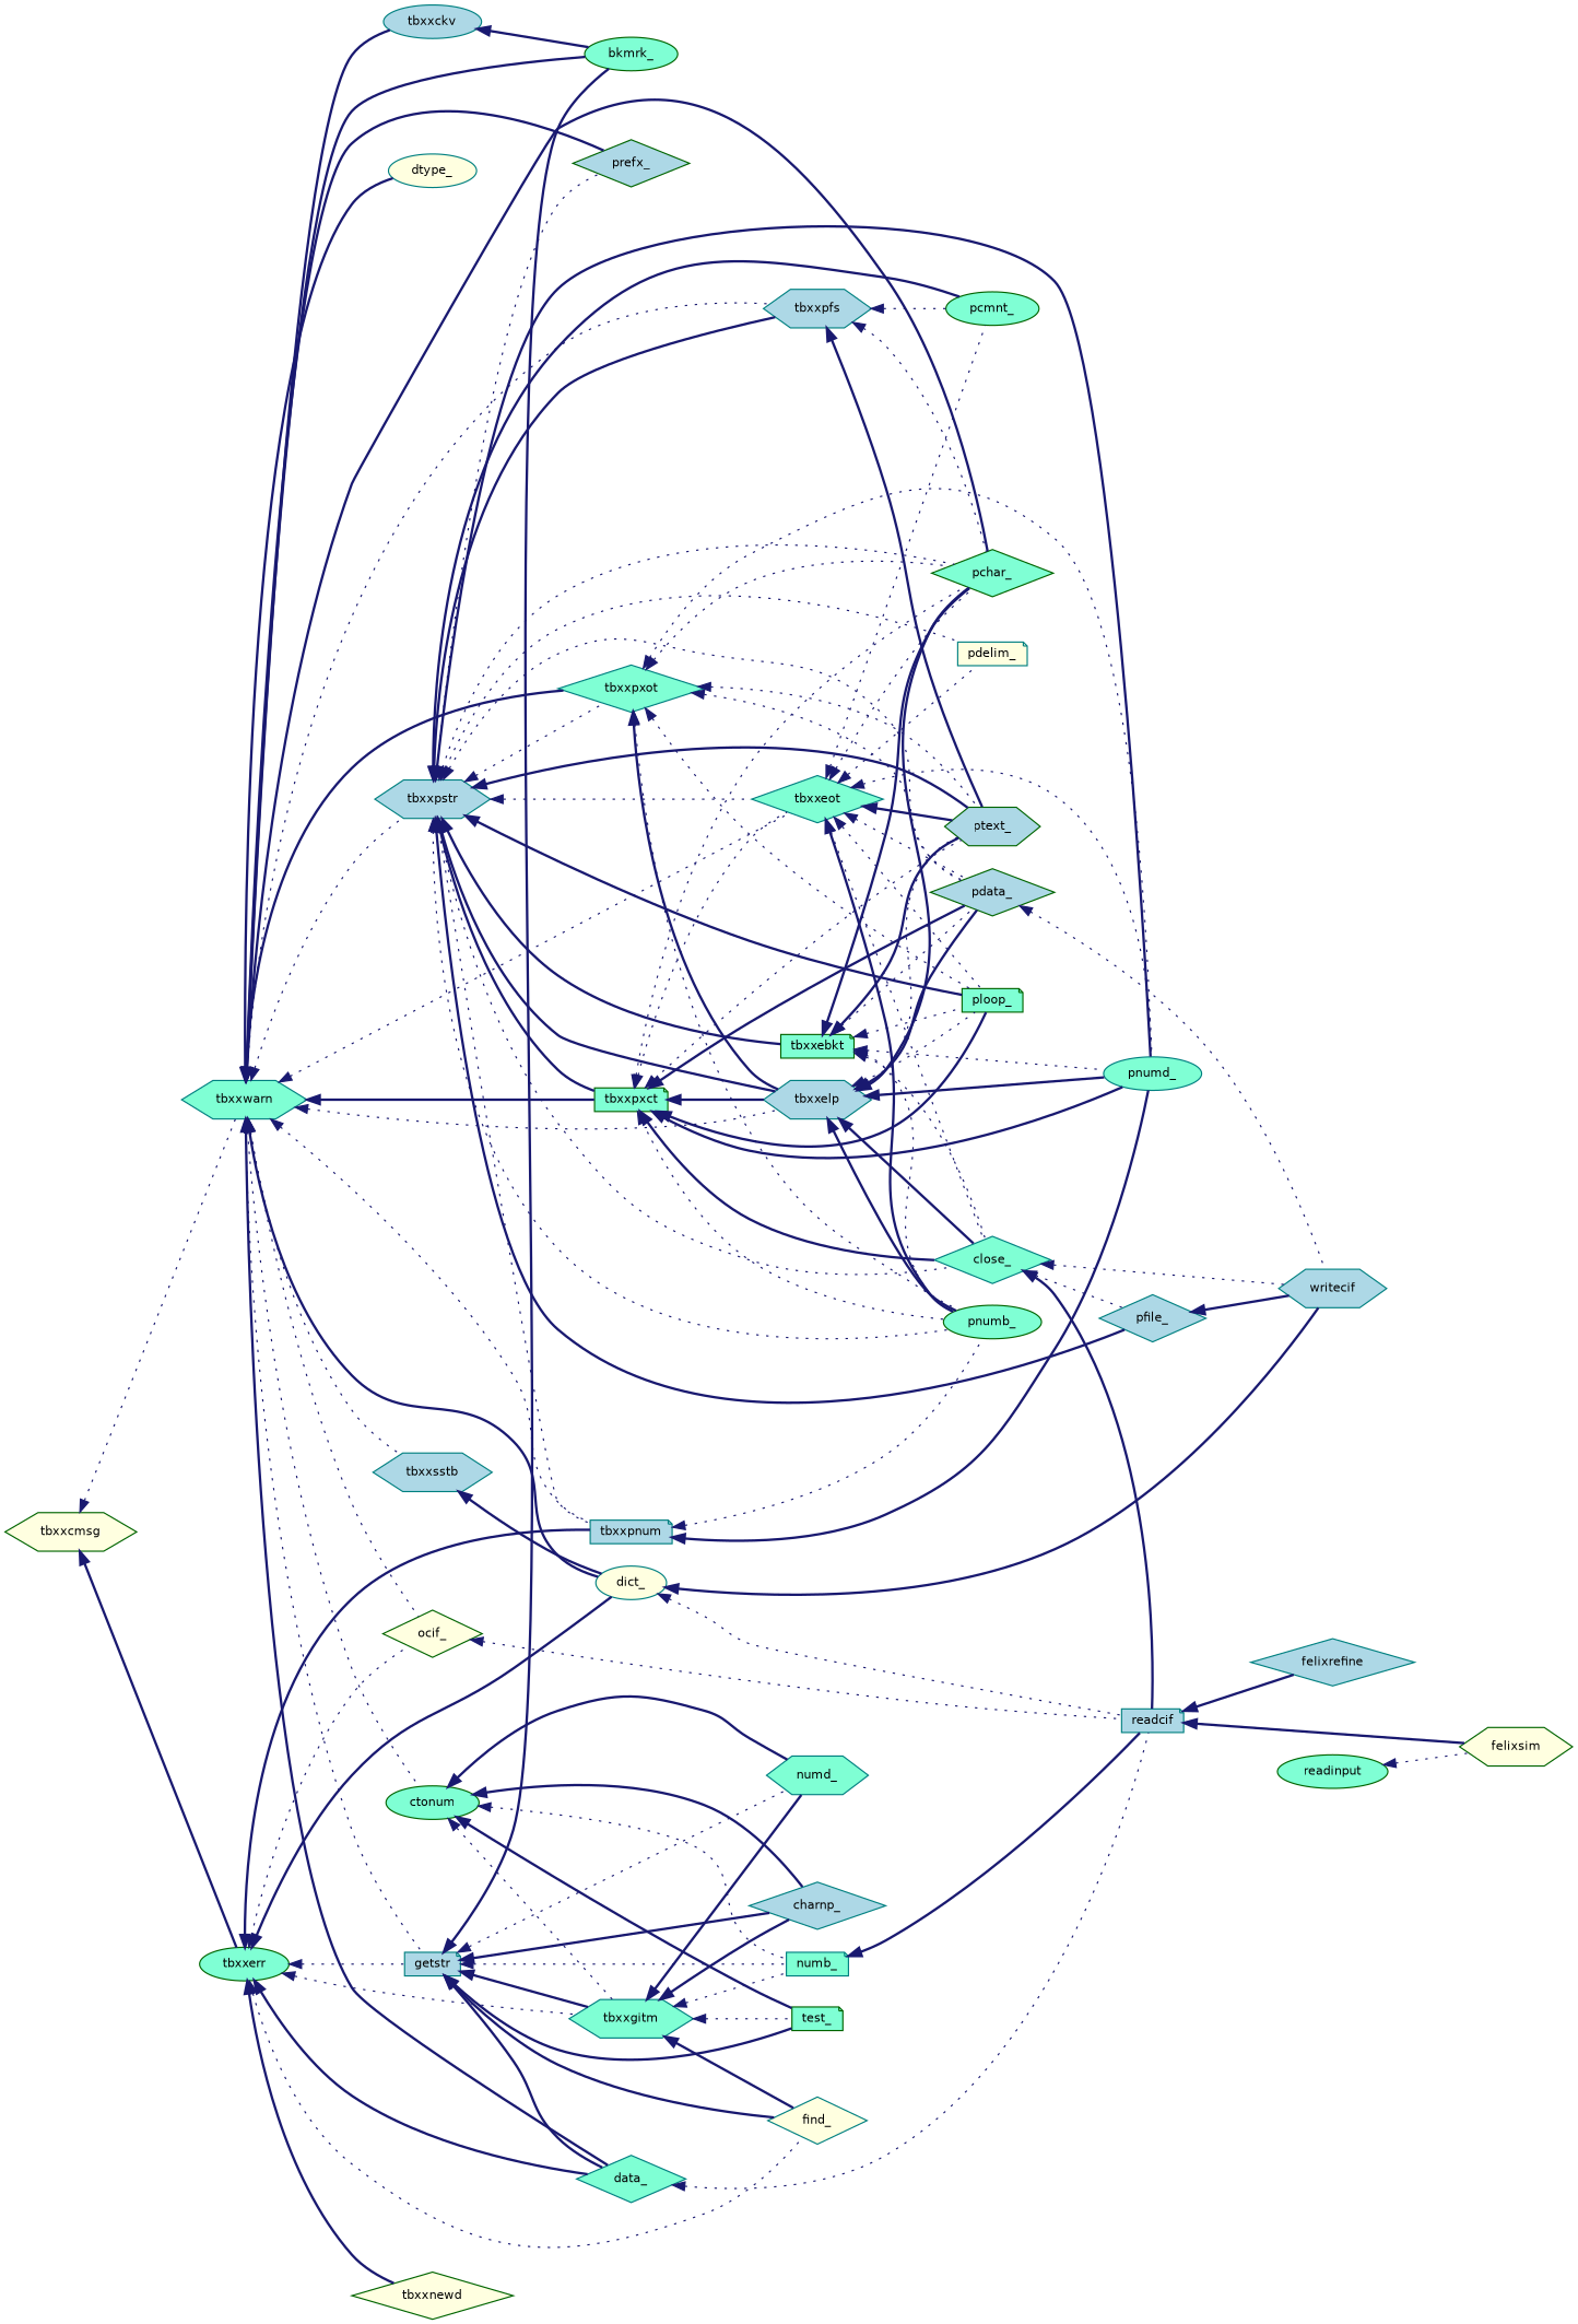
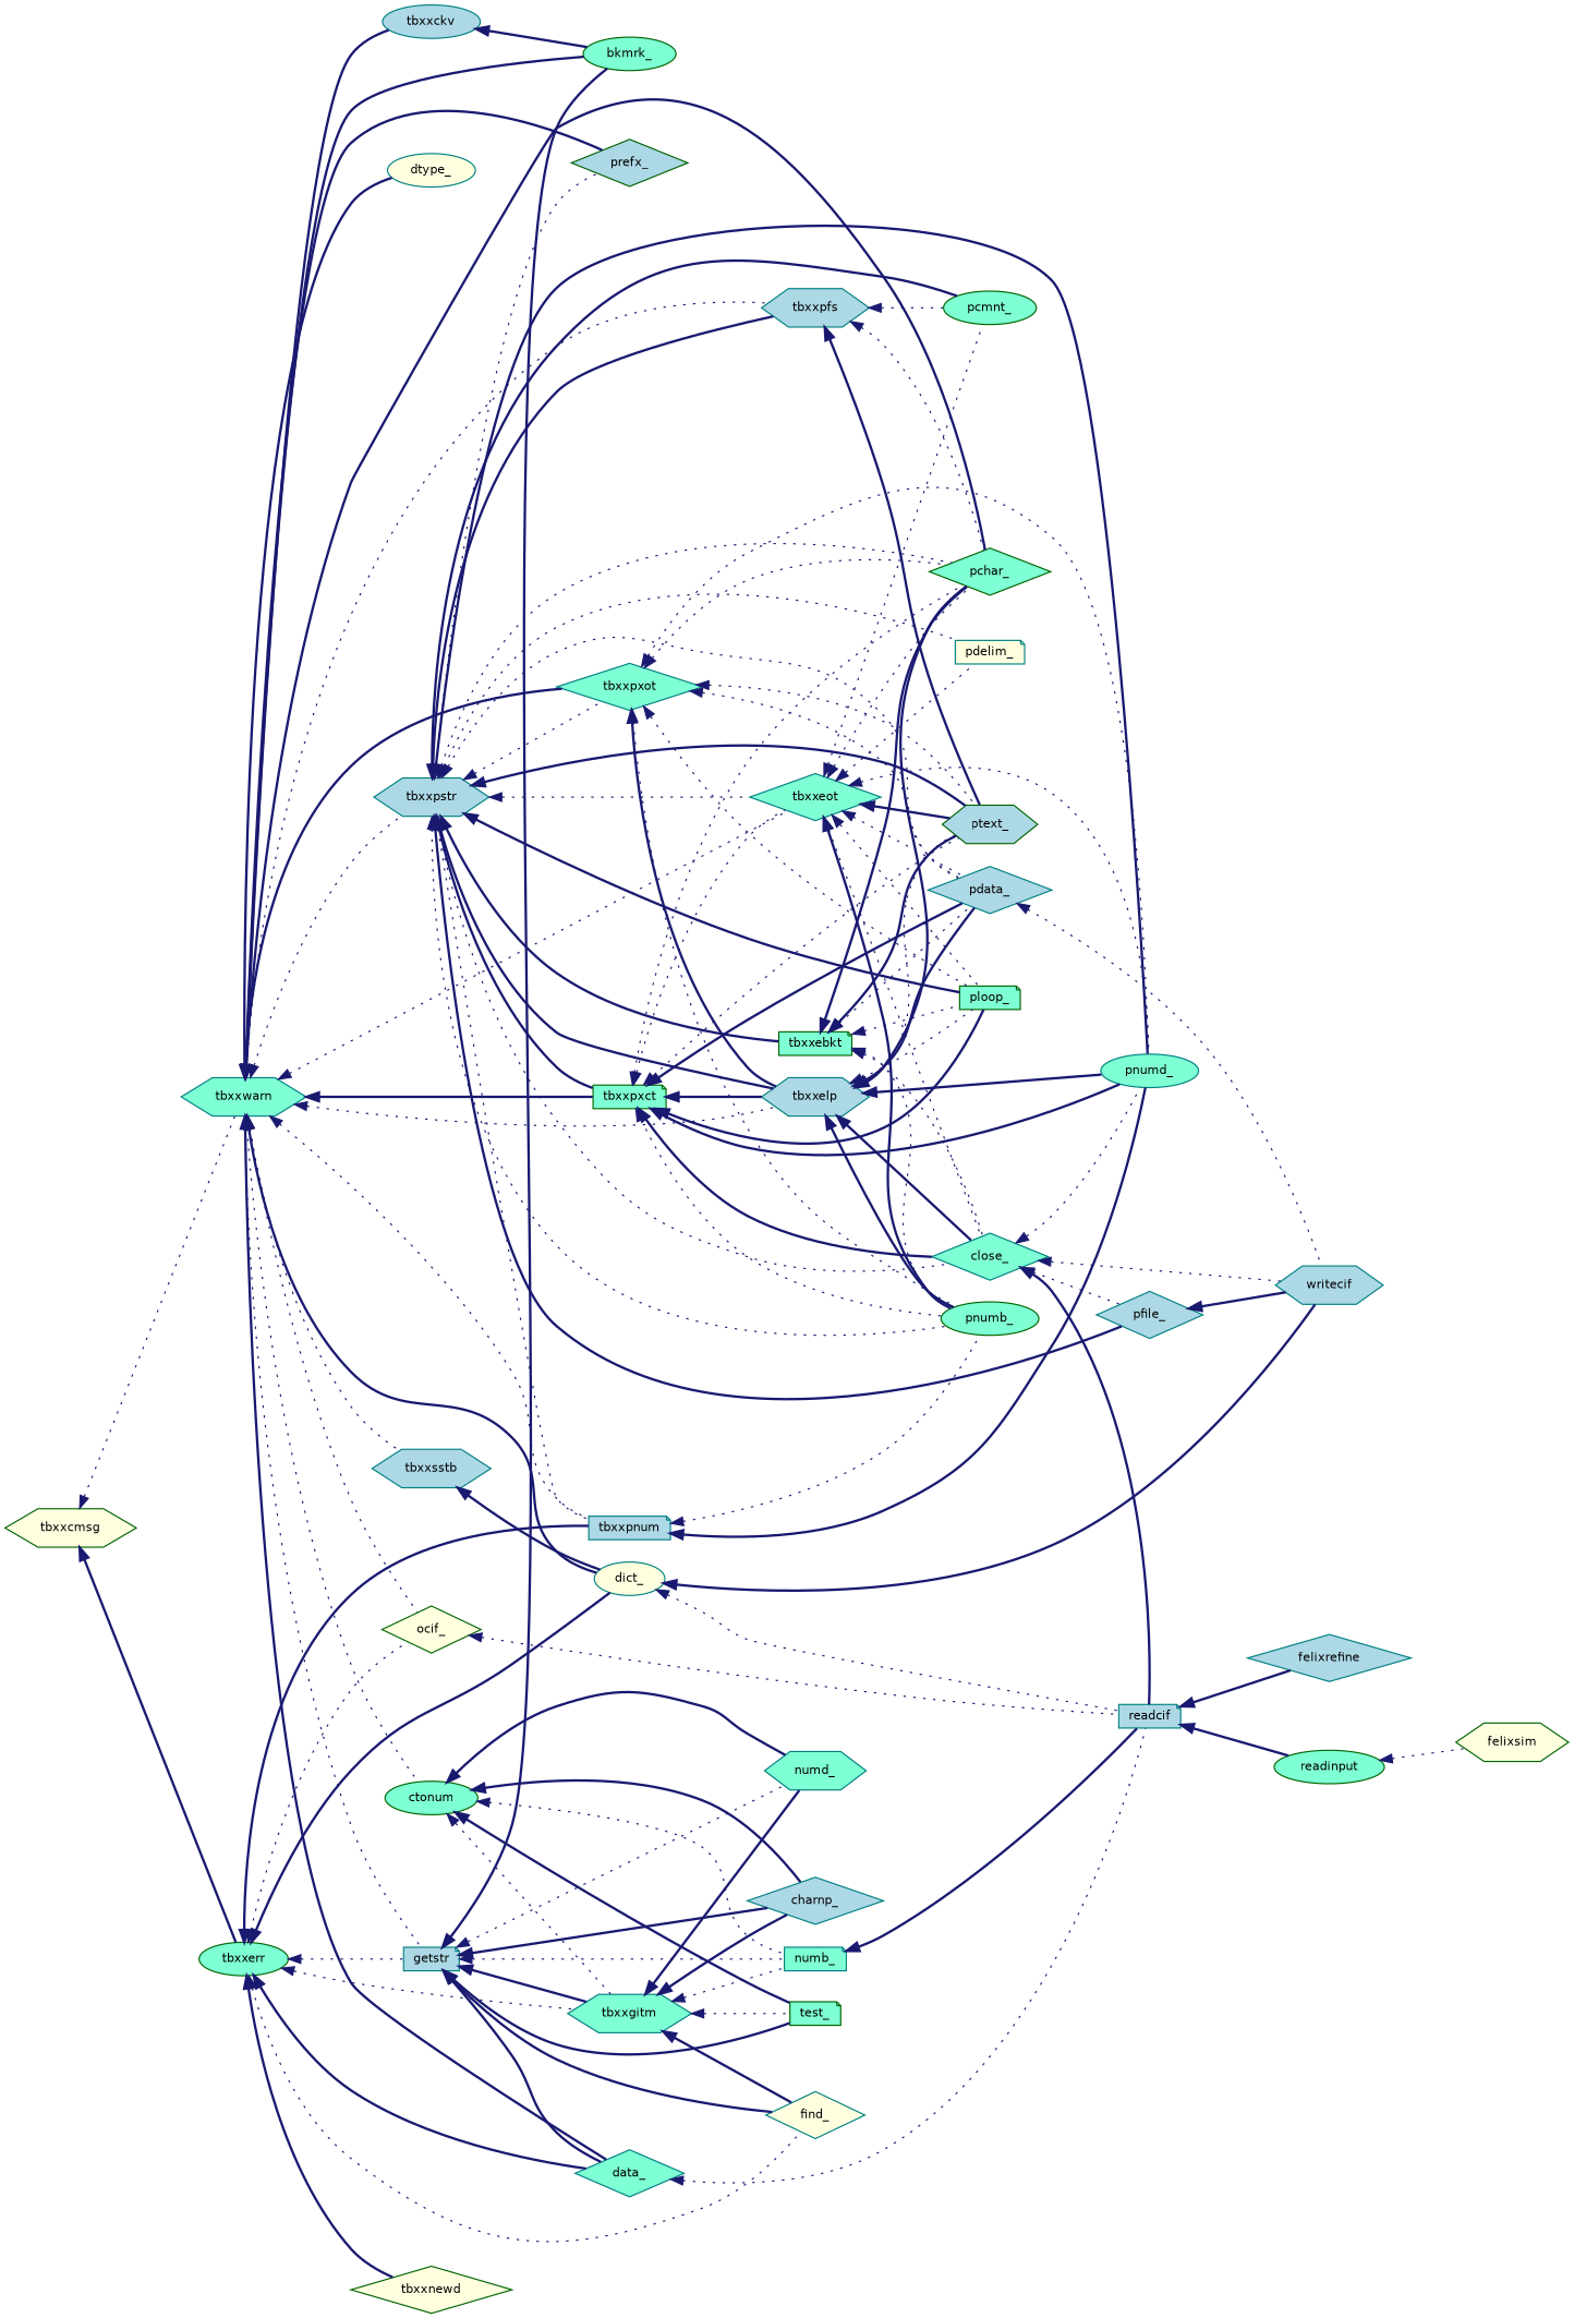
  digraph {
    rankdir=LR
    node [color=teal fillcolor=aquamarine fontname=Helvetica fontsize=10 shape=diamond style=filled]
    edge [color=midnightblue dir=back fontname=Helvetica fontsize=10 labelfontname=Helvetica labelfontsize=10 style=dotted]
    n1 [color=darkgreen fillcolor=lightyellow fontcolor=black height=0.2 label=tbxxcmsg shape=hexagon width=0.4]
    n2 [color=darkgreen height=0.2 label=tbxxerr shape=ellipse width=0.4]
    n3 [height=0.2 label=tbxxwarn shape=hexagon width=0.4]
    n4 [fillcolor=lightyellow height=0.2 label=dict_ shape=ellipse width=0.4]
    n5 [color=darkgreen fillcolor=lightyellow height=0.2 label=tbxxnewd width=0.4]
    n6 [color=darkgreen fillcolor=lightyellow height=0.2 label=ocif_ width=0.4]
    n7 [height=0.2 label=data_ width=0.4]
    n8 [fillcolor=lightyellow height=0.2 label=find_ width=0.4]
    n9 [height=0.2 label=tbxxgitm shape=hexagon width=0.4]
    n10 [fillcolor=lightblue height=0.2 label=getstr shape=note width=0.4]
    n11 [fillcolor=lightblue height=0.2 label=tbxxpnum shape=note width=0.4]
    n12 [color=darkgreen height=0.2 label=bkmrk_ shape=ellipse width=0.4]
    n13 [fillcolor=lightblue height=0.2 label=tbxxsstb shape=hexagon width=0.4]
    n14 [fillcolor=lightyellow height=0.2 label=dtype_ shape=ellipse width=0.4]
    n15 [fillcolor=lightblue height=0.2 label=tbxxckv shape=ellipse width=0.4]
    n16 [color=darkgreen height=0.2 label=ctonum shape=ellipse width=0.4]
    n17 [color=darkgreen height=0.2 label=pchar_ width=0.4]
    n18 [fillcolor=lightblue height=0.2 label=tbxxpfs shape=hexagon width=0.4]
    n19 [color=darkgreen fillcolor=lightblue height=0.2 label=prefx_ width=0.4]
    n20 [height=0.2 label=tbxxpxot width=0.4]
    n21 [fillcolor=lightblue height=0.2 label=tbxxelp shape=hexagon width=0.4]
    n22 [color=darkgreen height=0.2 label=tbxxpxct shape=note width=0.4]
    n23 [height=0.2 label=tbxxeot width=0.4]
    n24 [fillcolor=lightblue height=0.2 label=tbxxpstr shape=hexagon width=0.4]
    n25 [fillcolor=lightblue height=0.2 label=writecif shape=hexagon width=0.4]
    n26 [fillcolor=lightblue height=0.2 label=readcif shape=note width=0.4]
    n27 [color=darkgreen height=0.2 label=test_ shape=note width=0.4]
    n28 [height=0.2 label=numb_ shape=note width=0.4]
    n29 [height=0.2 label=numd_ shape=hexagon width=0.4]
    n30 [fillcolor=lightblue height=0.2 label=charnp_ width=0.4]
    n31 [color=darkgreen height=0.2 label=pnumb_ shape=ellipse width=0.4]
    n32 [height=0.2 label=pnumd_ shape=ellipse width=0.4]
    n33 [fillcolor=lightblue height=0.2 label=felixrefine width=0.4]
    n34 [color=darkgreen height=0.2 label=readinput shape=ellipse width=0.4]
    n35 [color=darkgreen fillcolor=lightyellow height=0.2 label=felixsim shape=hexagon width=0.4]
    n36 [color=darkgreen height=0.2 label=pcmnt_ shape=ellipse width=0.4]
    n37 [color=darkgreen fillcolor=lightblue height=0.2 label=ptext_ shape=hexagon width=0.4]
-   n38 [color=darkgreen fillcolor=lightblue height=0.2 label=pdata_ width=0.4]
+   n38 [fillcolor=lightblue height=0.2 label=pdata_ width=0.4]
    n39 [color=darkgreen height=0.2 label=ploop_ shape=note width=0.4]
    n40 [height=0.2 label=close_ width=0.4]
    n41 [fillcolor=lightyellow height=0.2 label=pdelim_ shape=note width=0.4]
    n42 [fillcolor=lightblue height=0.2 label=pfile_ width=0.4]
    n43 [color=darkgreen height=0.2 label=tbxxebkt shape=note width=0.4]
    n1 -> n2 [style=bold]
    n1 -> n3
    n2 -> n4 [style=bold]
    n2 -> n5 [style=bold]
    n2 -> n6
    n2 -> n7 [style=bold]
    n2 -> n8
    n2 -> n9
    n2 -> n10
    n2 -> n11 [style=bold]
    n3 -> n4 [style=bold]
    n3 -> n6
    n3 -> n7 [style=bold]
    n3 -> n10
    n3 -> n11
    n3 -> n12 [style=bold]
    n3 -> n13
    n3 -> n14 [style=bold]
    n3 -> n15 [style=bold]
    n3 -> n16
    n3 -> n17 [style=bold]
    n3 -> n18
    n3 -> n19 [style=bold]
    n3 -> n20 [style=bold]
    n3 -> n21
    n3 -> n22 [style=bold]
    n3 -> n23
    n3 -> n24
    n4 -> n25 [style=bold]
    n4 -> n26
    n6 -> n26
    n7 -> n26
    n9 -> n8 [style=bold]
    n9 -> n27
    n9 -> n28
    n9 -> n29 [style=bold]
    n9 -> n30 [style=bold]
    n10 -> n7 [style=bold]
    n10 -> n8 [style=bold]
    n10 -> n9 [style=bold]
    n10 -> n12 [style=bold]
    n10 -> n27 [style=bold]
    n10 -> n28
    n10 -> n29
    n10 -> n30 [style=bold]
    n11 -> n31
    n11 -> n32 [style=bold]
    n13 -> n4 [style=bold]
    n15 -> n12 [style=bold]
    n16 -> n9
    n16 -> n27 [style=bold]
    n16 -> n28
    n16 -> n29 [style=bold]
    n16 -> n30 [style=bold]
    n18 -> n17
    n18 -> n36
    n18 -> n37 [style=bold]
    n20 -> n17
    n20 -> n21 [style=bold]
    n20 -> n31
    n20 -> n32
    n20 -> n37
    n20 -> n38
    n20 -> n39
    n21 -> n17 [style=bold]
    n21 -> n31 [style=bold]
    n21 -> n32 [style=bold]
    n21 -> n37
    n21 -> n38 [style=bold]
    n21 -> n39
    n21 -> n40 [style=bold]
    n22 -> n17
    n22 -> n21 [style=bold]
    n22 -> n23
    n22 -> n31
    n22 -> n32 [style=bold]
    n22 -> n37
    n22 -> n38 [style=bold]
    n22 -> n39 [style=bold]
    n22 -> n40 [style=bold]
    n23 -> n17
    n23 -> n31 [style=bold]
    n23 -> n32
    n23 -> n36
    n23 -> n37 [style=bold]
    n23 -> n38
    n23 -> n39
    n23 -> n40
    n23 -> n41
    n24 -> n11
    n24 -> n17
    n24 -> n18 [style=bold]
    n24 -> n19
    n24 -> n20
    n24 -> n21 [style=bold]
    n24 -> n22 [style=bold]
    n24 -> n23
    n24 -> n31
    n24 -> n32 [style=bold]
    n24 -> n36 [style=bold]
    n24 -> n37 [style=bold]
    n24 -> n38
    n24 -> n39 [style=bold]
    n24 -> n40
    n24 -> n41
    n24 -> n42 [style=bold]
    n24 -> n43 [style=bold]
    n26 -> n33 [style=bold]
-   n26 -> n35 [style=bold]
+   n26 -> n34 [style=bold]
    n28 -> n26 [style=bold]
    n34 -> n35
    n38 -> n25
    n40 -> n25
    n40 -> n26 [style=bold]
    n40 -> n42
    n42 -> n25 [style=bold]
    n43 -> n17 [style=bold]
    n43 -> n31
-   n43 -> n32
+   n40 -> n32
    n43 -> n37 [style=bold]
    n43 -> n38
    n43 -> n39
    n43 -> n40
  }
